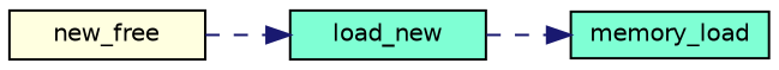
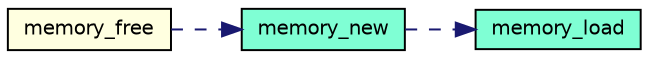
  digraph {
    rankdir=LR
    node [color=black fillcolor=aquamarine fontname=Helvetica fontsize=10 shape=record style=filled]
    edge [arrowhead=normal color=midnightblue fontname=Helvetica fontsize=10 labelfontname=Helvetica labelfontsize=10 style=dashed]
-   n1 [fontcolor=black height=0.2 label=load_new width=0.4]
+   n1 [fontcolor=black height=0.2 label=memory_new width=0.4]
    n2 [height=0.2 label=memory_load width=0.4]
-   n3 [fillcolor=lightyellow height=0.2 label=new_free width=0.4]
+   n3 [fillcolor=lightyellow height=0.2 label=memory_free width=0.4]
    n1 -> n2
    n3 -> n1
  }
